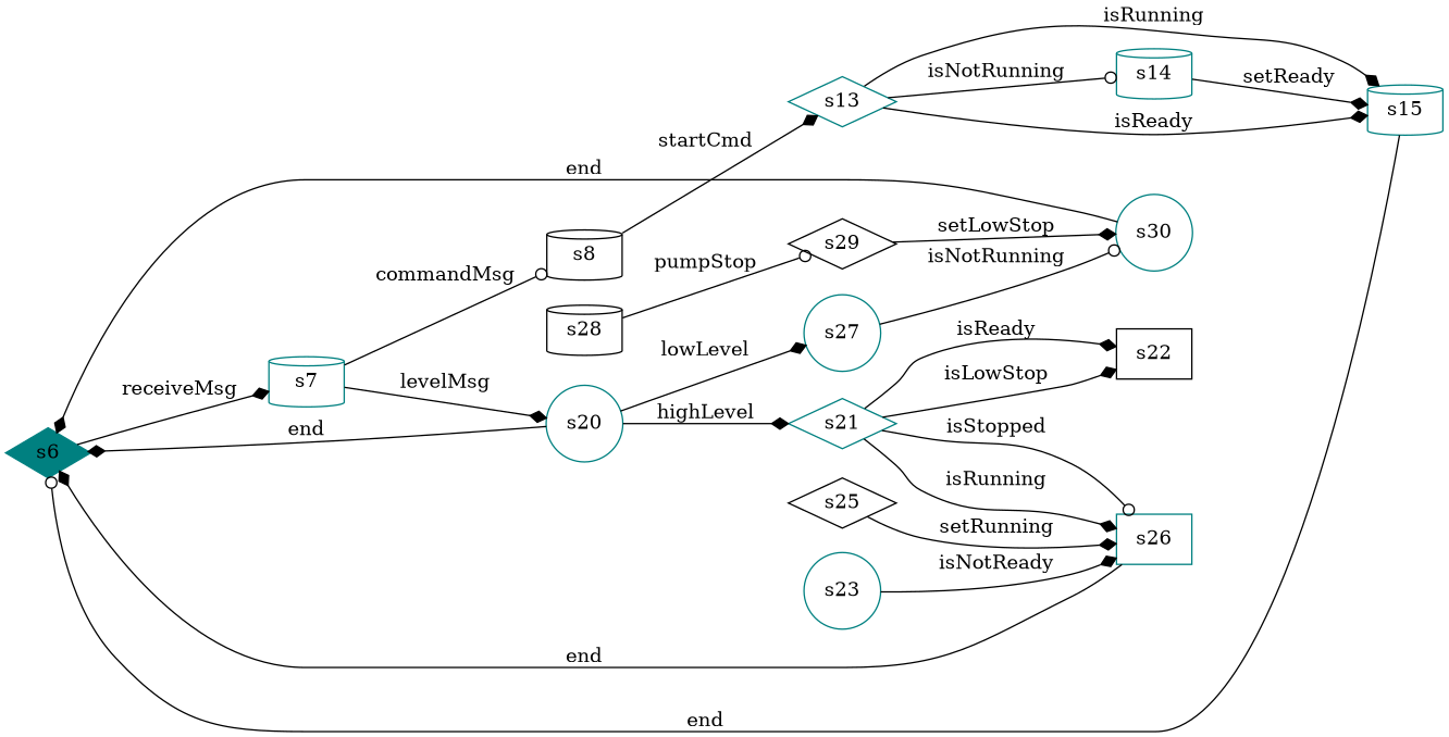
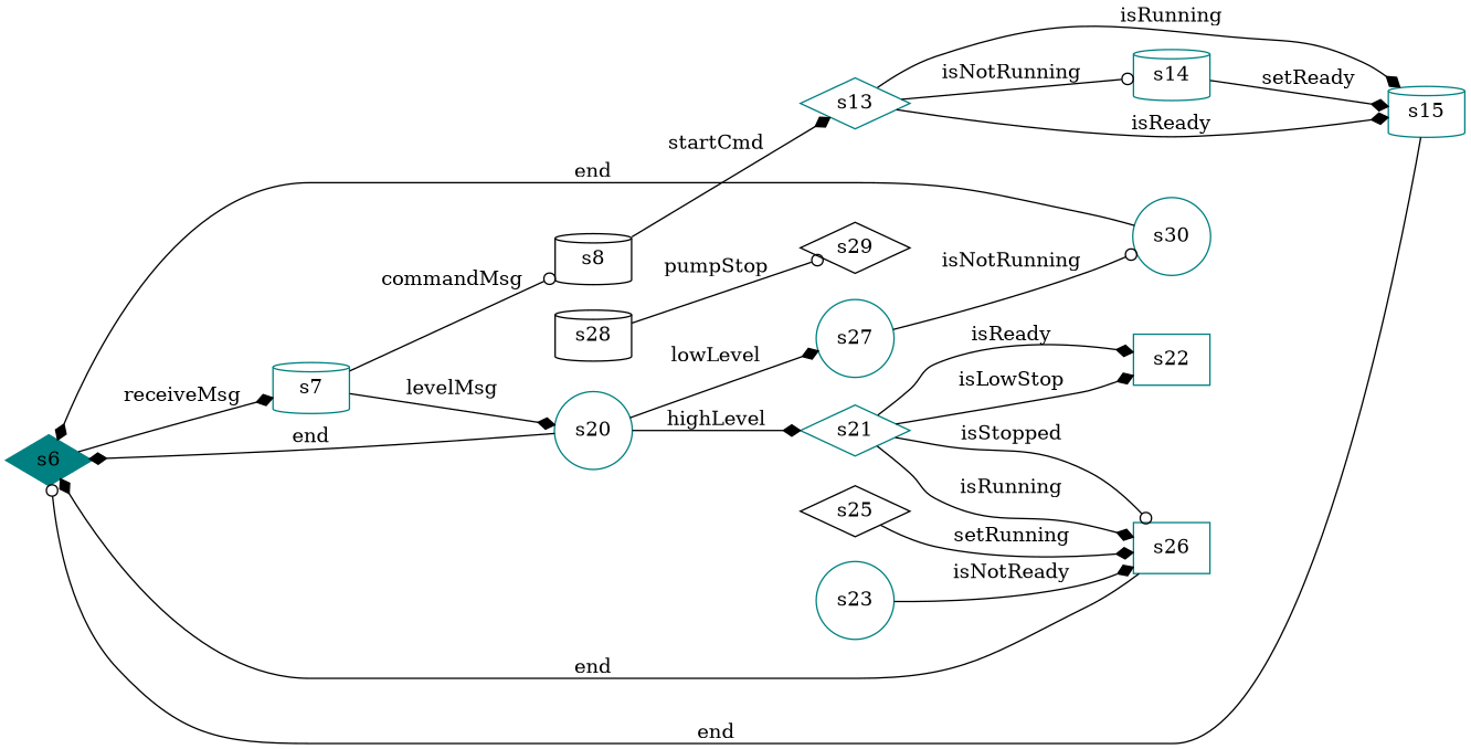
  digraph {
    rankdir=LR
    node [color=teal shape=diamond]
    edge [arrowhead=diamond]
    n1 [label=s6 style=filled]
    n2 [label=s7 shape=cylinder]
    n3 [label=s20 shape=circle]
    n4 [color=black label=s8 shape=cylinder]
    n5 [label=s27 shape=circle]
    n6 [label=s21]
    n7 [label=s13]
    n8 [label=s30 shape=circle]
-   n9 [color=black label=s22 shape=box]
+   n9 [label=s22 shape=box]
    n10 [label=s26 shape=box]
    n11 [label=s15 shape=cylinder]
    n12 [label=s14 shape=cylinder]
    n13 [color=black label=s28 shape=cylinder]
    n14 [color=black label=s29]
    n15 [label=s23 shape=circle]
    n16 [color=black label=s25]
    n1 -> n2 [label=" receiveMsg "]
    n2 -> n3 [label=" levelMsg "]
    n2 -> n4 [arrowhead=odot label=" commandMsg "]
    n3 -> n1 [label=" end "]
    n3 -> n5 [label=" lowLevel "]
    n3 -> n6 [label=" highLevel "]
    n4 -> n7 [label=" startCmd "]
    n5 -> n8 [arrowhead=odot label=" isNotRunning "]
    n6 -> n9 [label=" isReady "]
    n6 -> n9 [label=" isLowStop "]
    n6 -> n10 [arrowhead=odot label=" isStopped "]
    n6 -> n10 [label=" isRunning "]
    n7 -> n11 [label=" isReady "]
    n7 -> n11 [label=" isRunning "]
    n7 -> n12 [arrowhead=odot label=" isNotRunning "]
    n8 -> n1 [label=" end "]
    n10 -> n1 [label=" end "]
    n11 -> n1 [arrowhead=odot label=" end "]
    n12 -> n11 [label=" setReady "]
    n13 -> n14 [arrowhead=odot label=" pumpStop "]
-   n14 -> n8 [label=" setLowStop "]
    n15 -> n10 [label=" isNotReady "]
    n16 -> n10 [label=" setRunning "]
  }
